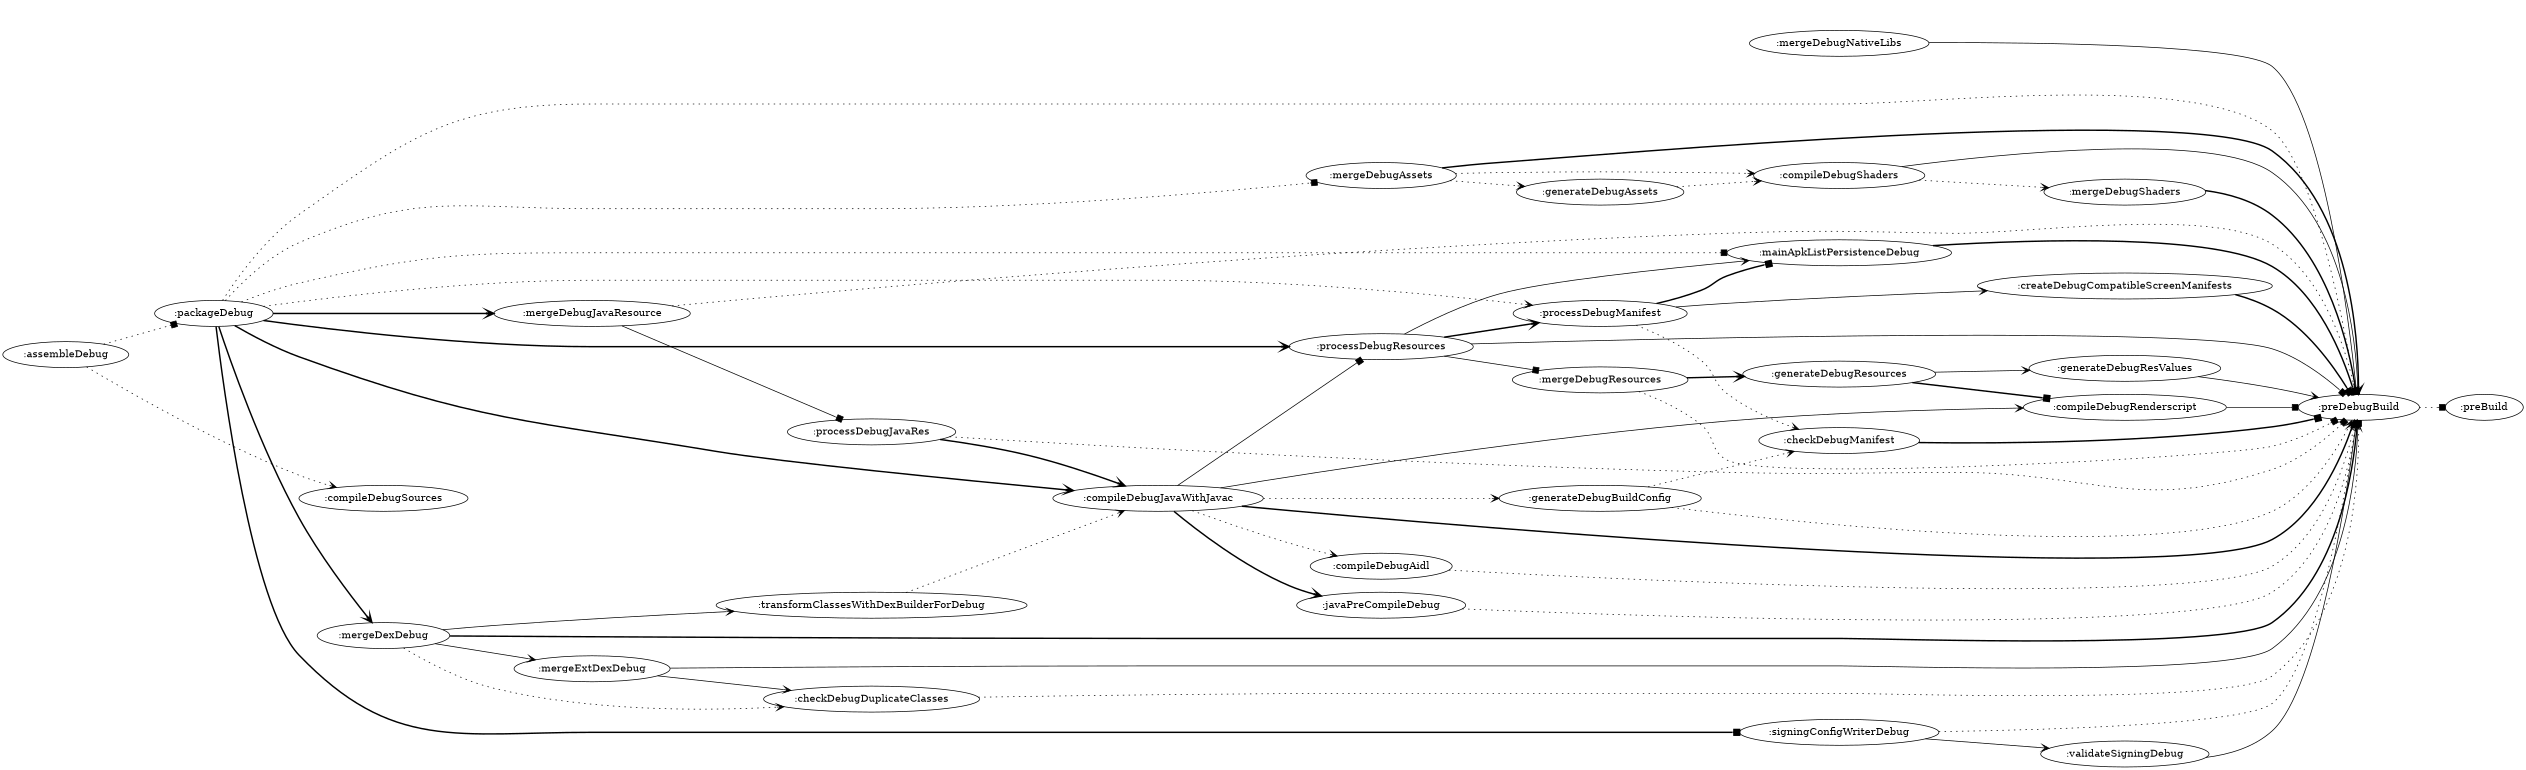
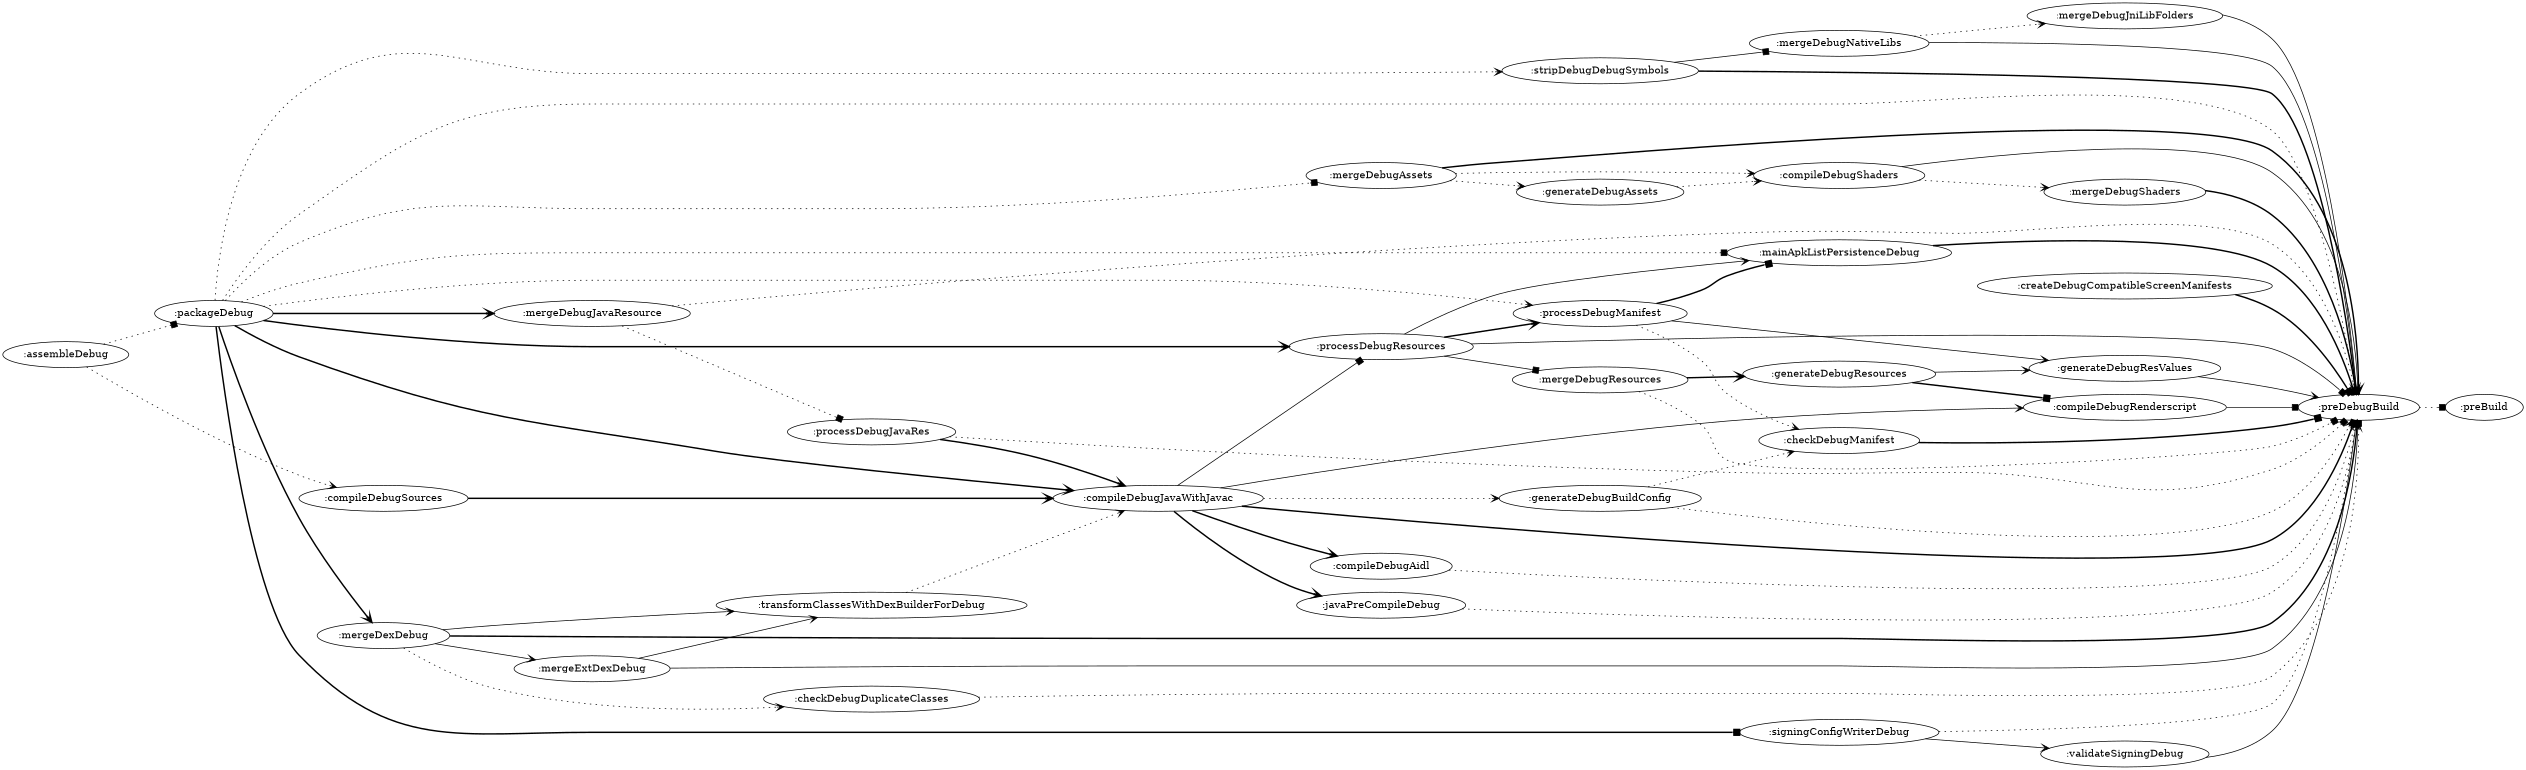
  strict digraph {
    fontname="DejaVu Serif"
    rankdir=LR
    node [fontname="DejaVu Serif"]
    edge [arrowhead=vee fontname="DejaVu Serif" style=dotted]
    n1 [label=":preBuild"]
    n2 [label=":preDebugBuild"]
    n3 [label=":compileDebugAidl"]
    n4 [label=":compileDebugRenderscript"]
    n5 [label=":checkDebugManifest"]
    n6 [label=":generateDebugBuildConfig"]
    n7 [label=":javaPreCompileDebug"]
    n8 [label=":mainApkListPersistenceDebug"]
    n9 [label=":generateDebugResValues"]
    n10 [label=":generateDebugResources"]
    n11 [label=":mergeDebugResources"]
    n12 [label=":createDebugCompatibleScreenManifests"]
    n13 [label=":processDebugManifest"]
    n14 [label=":processDebugResources"]
    n15 [label=":compileDebugJavaWithJavac"]
    n16 [label=":compileDebugSources"]
    n17 [label=":mergeDebugShaders"]
    n18 [label=":compileDebugShaders"]
    n19 [label=":generateDebugAssets"]
    n20 [label=":mergeDebugAssets"]
    n21 [label=":processDebugJavaRes"]
    n22 [label=":mergeDebugJavaResource"]
    n23 [label=":checkDebugDuplicateClasses"]
    n24 [label=":mergeExtDexDebug"]
    n25 [label=":transformClassesWithDexBuilderForDebug"]
    n26 [label=":mergeDexDebug"]
    n27 [label=":validateSigningDebug"]
    n28 [label=":signingConfigWriterDebug"]
+   n29 [label=":mergeDebugJniLibFolders"]
    n30 [label=":mergeDebugNativeLibs"]
+   n31 [label=":stripDebugDebugSymbols"]
    n32 [label=":packageDebug"]
    n33 [label=":assembleDebug"]
    n2 -> n1 [arrowhead=box]
    n3 -> n2
    n4 -> n2 [arrowhead=box style=solid]
    n5 -> n2 [arrowhead=box style=bold]
    n6 -> n2
    n6 -> n5
    n7 -> n2
    n8 -> n2 [arrowhead=box style=bold]
    n9 -> n2 [style=solid]
    n10 -> n4 [arrowhead=box style=bold]
    n10 -> n9 [style=solid]
    n11 -> n2 [arrowhead=box]
    n11 -> n10 [style=bold]
    n12 -> n2 [arrowhead=box style=bold]
    n13 -> n5
    n13 -> n8 [arrowhead=box style=bold]
-   n13 -> n12 [style=solid]
+   n13 -> n9 [style=solid]
    n14 -> n2 [arrowhead=box style=solid]
    n14 -> n8 [style=solid]
    n14 -> n11 [arrowhead=box style=solid]
    n14 -> n13 [style=bold]
-   n15 -> n2 [style=bold]
-   n15 -> n3
+   n15 -> n2 [arrowhead=box style=bold]
+   n15 -> n3 [style=bold]
    n15 -> n4 [style=solid]
    n15 -> n6
    n15 -> n7 [style=bold]
    n15 -> n14 [arrowhead=box style=solid]
+   n16 -> n15 [style=bold]
    n17 -> n2 [arrowhead=box style=bold]
    n18 -> n2 [style=solid]
    n18 -> n17
    n19 -> n18
    n20 -> n2 [style=bold]
    n20 -> n18
    n20 -> n19
    n21 -> n2 [arrowhead=box]
    n21 -> n15 [style=bold]
    n22 -> n2 [arrowhead=box]
-   n22 -> n21 [arrowhead=box style=solid]
+   n22 -> n21 [arrowhead=box]
    n23 -> n2 [arrowhead=box]
    n24 -> n2 [arrowhead=box style=solid]
-   n24 -> n23 [style=solid]
+   n24 -> n25 [style=solid]
    n25 -> n15
    n26 -> n2 [style=bold]
    n26 -> n23
    n26 -> n24 [style=solid]
    n26 -> n25 [style=solid]
    n27 -> n2 [style=solid]
    n28 -> n2
    n28 -> n27 [style=solid]
+   n29 -> n2 [style=solid]
    n30 -> n2 [arrowhead=box style=solid]
+   n30 -> n29
+   n31 -> n2 [style=bold]
+   n31 -> n30 [arrowhead=box style=solid]
    n32 -> n2
    n32 -> n8 [arrowhead=box]
    n32 -> n13
    n32 -> n14 [style=bold]
    n32 -> n15 [style=bold]
    n32 -> n20 [arrowhead=box]
    n32 -> n22 [style=bold]
    n32 -> n26 [style=bold]
    n32 -> n28 [arrowhead=box style=bold]
+   n32 -> n31
    n33 -> n16
    n33 -> n32 [arrowhead=box]
  }
